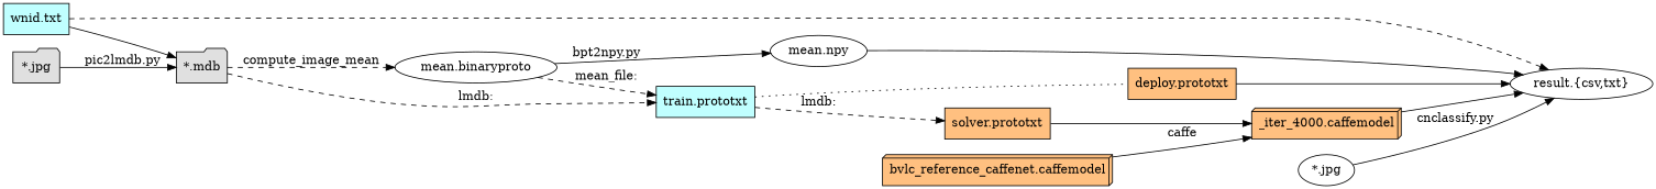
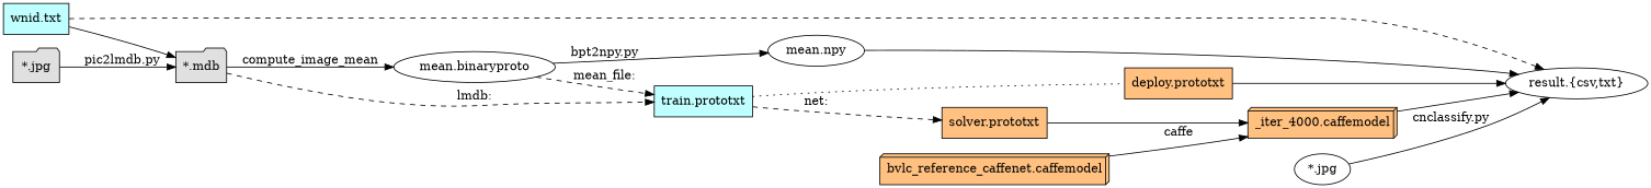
  digraph {
    rankdir=LR
    node [style=filled]
    n1 [fillcolor="#e0e0e0" label="*.jpg" shape=folder]
    n2 [fillcolor="#e0e0e0" label="*.mdb" shape=folder]
    n3 [label="mean.binaryproto" style=""]
    n4 [fillcolor="#c0ffff" label="train.prototxt" shape=rectangle]
    n5 [label="mean.npy" style=""]
    n6 [label="result.{csv,txt}" style=""]
    n7 [fillcolor="#ffc080" label="solver.prototxt" shape=rectangle]
    n8 [fillcolor="#ffc080" label="deploy.prototxt" shape=rectangle]
    n9 [fillcolor="#c0ffff" label="wnid.txt" shape=rectangle]
    n10 [fillcolor="#ffc080" label="_iter_4000.caffemodel" shape=box3d]
    n11 [fillcolor="#ffc080" label="bvlc_reference_caffenet.caffemodel" shape=box3d]
    n12 [label="*.jpg" style=""]
    n1 -> n2 [label="pic2lmdb.py"]
-   n2 -> n3 [label=compute_image_mean style=dashed]
+   n2 -> n3 [label=compute_image_mean]
    n2 -> n4 [label="lmdb:" style=dashed]
    n3 -> n4 [label="mean_file:" style=dashed]
    n3 -> n5 [label="bpt2npy.py"]
-   n4 -> n7 [label="lmdb:" style=dashed]
+   n4 -> n7 [label="net:" style=dashed]
    n4 -> n8 [arrowhead=none style=dotted]
    n5 -> n6
    n7 -> n10
    n8 -> n6
    n9 -> n2
    n9 -> n6 [style=dashed]
    n10 -> n6
    n11 -> n10 [label=caffe]
    n12 -> n6 [label="cnclassify.py"]
  }
